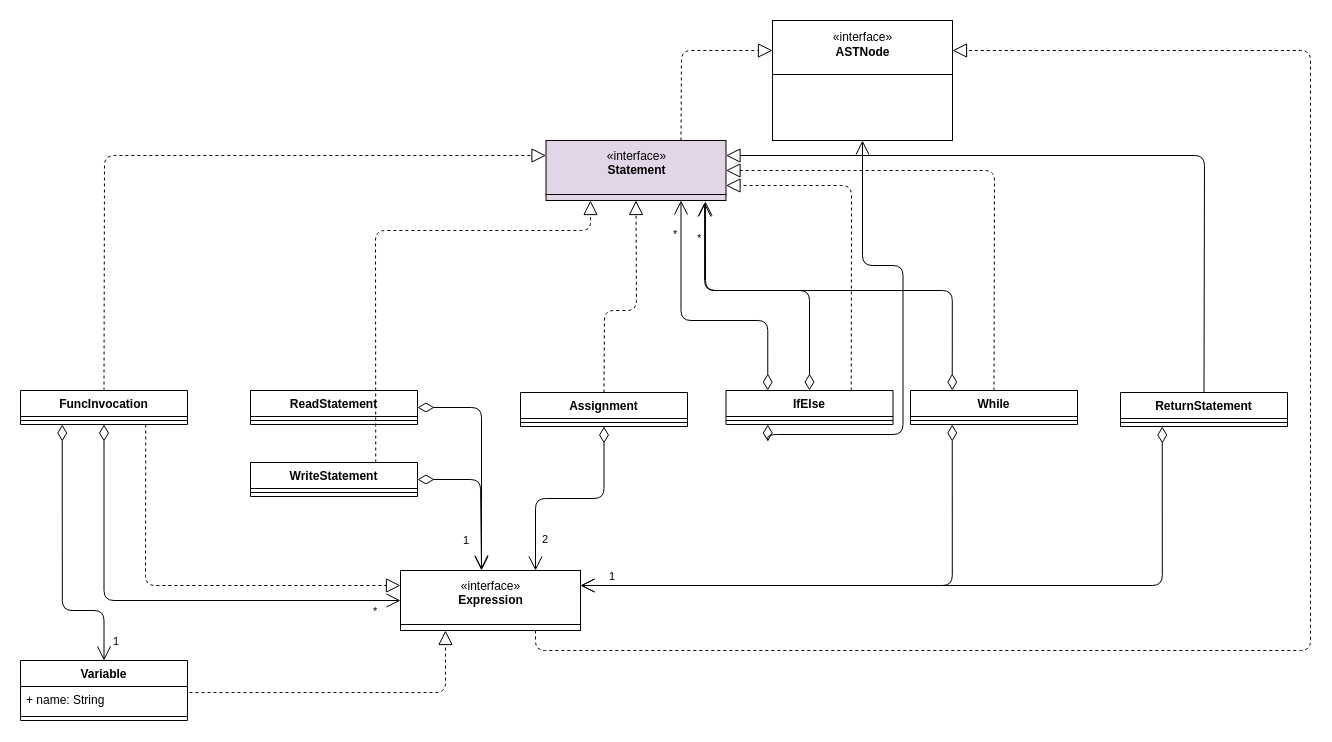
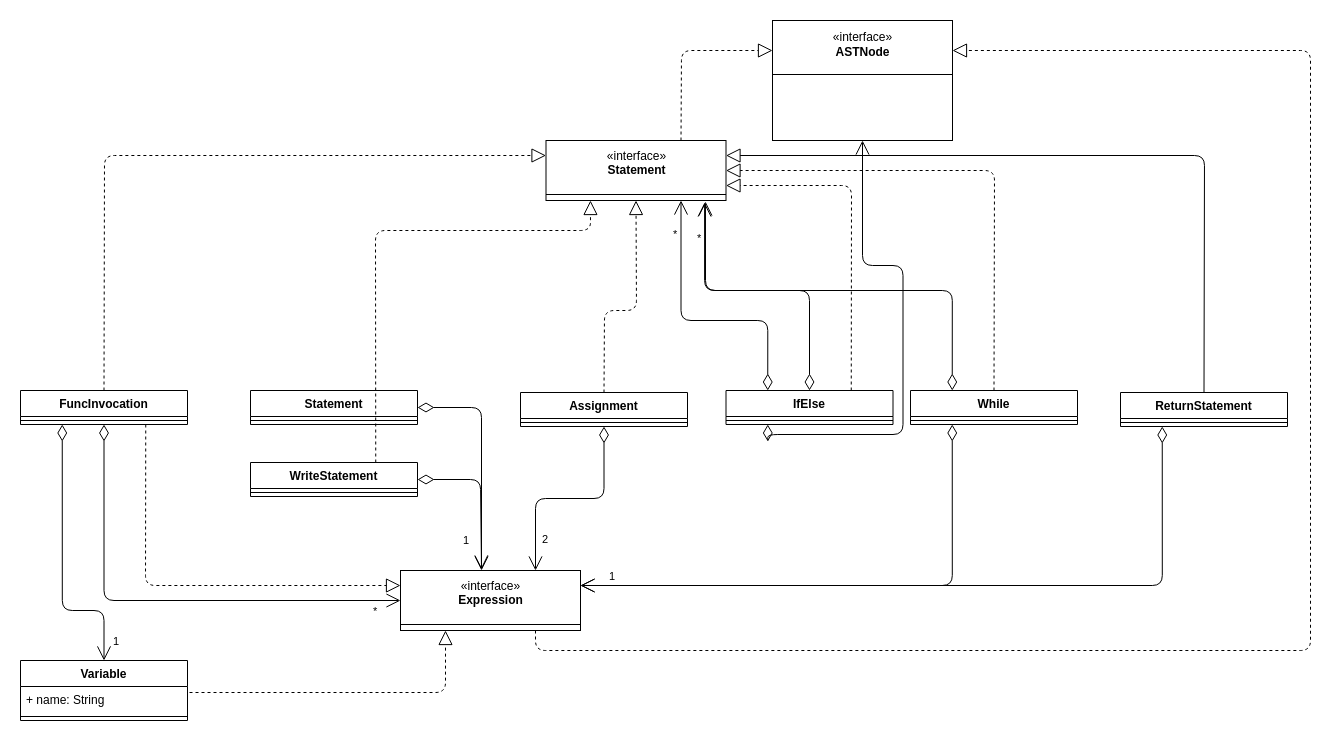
  <mxCell id="0" />
  <mxCell id="1" parent="0" />
  <mxCell id="2" value="" style="group" parent="1" vertex="1" connectable="0"><mxGeometry x="400" y="570" width="180" height="120" as="geometry" /></mxCell>
  <mxCell id="3" value="«interface»&lt;br&gt;&lt;b&gt;Expression&lt;br&gt;&lt;br&gt;&lt;/b&gt;" style="html=1;" parent="2" vertex="1"><mxGeometry width="180" height="60" as="geometry" /></mxCell>
  <mxCell id="4" value="" style="line;strokeWidth=1;fillColor=none;align=left;verticalAlign=middle;spacingTop=-1;spacingLeft=3;spacingRight=3;rotatable=0;labelPosition=right;points=[];portConstraint=eastwest;" parent="2" vertex="1"><mxGeometry y="50" width="180" height="8" as="geometry" /></mxCell>
  <mxCell id="5" value="Assignment" style="swimlane;fontStyle=1;align=center;verticalAlign=top;childLayout=stackLayout;horizontal=1;startSize=26;horizontalStack=0;resizeParent=1;resizeParentMax=0;resizeLast=0;collapsible=1;marginBottom=0;" parent="1" vertex="1"><mxGeometry x="520" y="392" width="167" height="34" as="geometry" /></mxCell>
  <mxCell id="6" value="" style="line;strokeWidth=1;fillColor=none;align=left;verticalAlign=middle;spacingTop=-1;spacingLeft=3;spacingRight=3;rotatable=0;labelPosition=right;points=[];portConstraint=eastwest;" parent="5" vertex="1"><mxGeometry y="26" width="167" height="8" as="geometry" /></mxCell>
  <mxCell id="7" value="" style="group" parent="1" vertex="1" connectable="0"><mxGeometry x="545.5" y="140" width="180" height="120" as="geometry" /></mxCell>
- <mxCell id="8" value="«interface»&lt;br&gt;&lt;b&gt;Statement&lt;br&gt;&lt;br&gt;&lt;/b&gt;" style="html=1;fillColor=#e1d5e7;" parent="7" vertex="1"><mxGeometry width="180" height="60" as="geometry" /></mxCell>
+ <mxCell id="8" value="«interface»&lt;br&gt;&lt;b&gt;Statement&lt;br&gt;&lt;br&gt;&lt;/b&gt;" style="html=1;" parent="7" vertex="1"><mxGeometry width="180" height="60" as="geometry" /></mxCell>
  <mxCell id="9" value="" style="line;strokeWidth=1;fillColor=none;align=left;verticalAlign=middle;spacingTop=-1;spacingLeft=3;spacingRight=3;rotatable=0;labelPosition=right;points=[];portConstraint=eastwest;" parent="7" vertex="1"><mxGeometry y="50" width="180" height="8" as="geometry" /></mxCell>
  <mxCell id="10" value="" style="endArrow=block;dashed=1;endFill=0;endSize=12;html=1;entryX=0.5;entryY=1;entryDx=0;entryDy=0;exitX=0.5;exitY=0;exitDx=0;exitDy=0;" parent="1" source="5" target="8" edge="1"><mxGeometry width="160" relative="1" as="geometry"><mxPoint x="472" y="250" as="sourcePoint" /><mxPoint x="632" y="250" as="targetPoint" /><Array as="points"><mxPoint x="604" y="310" /><mxPoint x="636" y="310" /></Array></mxGeometry></mxCell>
  <mxCell id="11" value="2" style="endArrow=open;html=1;endSize=12;startArrow=diamondThin;startSize=14;startFill=0;edgeStyle=orthogonalEdgeStyle;align=left;verticalAlign=bottom;entryX=0.75;entryY=0;entryDx=0;entryDy=0;exitX=0.5;exitY=1;exitDx=0;exitDy=0;" parent="1" source="5" target="3" edge="1"><mxGeometry x="0.788" y="5" relative="1" as="geometry"><mxPoint x="602.999" y="451.012" as="sourcePoint" /><mxPoint x="552" y="410" as="targetPoint" /><mxPoint as="offset" /></mxGeometry></mxCell>
  <mxCell id="12" value="" style="group" parent="1" vertex="1" connectable="0"><mxGeometry x="772" y="20" width="180" height="120" as="geometry" /></mxCell>
  <mxCell id="13" value="+ method(type): type" style="text;strokeColor=none;fillColor=none;align=left;verticalAlign=top;spacingLeft=4;spacingRight=4;overflow=hidden;rotatable=0;points=[[0,0.5],[1,0.5]];portConstraint=eastwest;" parent="12" vertex="1"><mxGeometry y="60" width="180" height="50" as="geometry" /></mxCell>
  <mxCell id="14" value="«interface»&lt;br&gt;&lt;div&gt;&lt;b&gt;ASTNode&lt;/b&gt;&lt;/div&gt;&lt;div&gt;&lt;b&gt;&lt;br&gt;&lt;/b&gt;&lt;/div&gt;&lt;b&gt;&lt;br&gt;&lt;br&gt;&lt;br&gt;&lt;br&gt;&lt;/b&gt;" style="html=1;" parent="12" vertex="1"><mxGeometry width="180" height="120" as="geometry" /></mxCell>
  <mxCell id="15" value="" style="line;strokeWidth=1;fillColor=none;align=left;verticalAlign=middle;spacingTop=-1;spacingLeft=3;spacingRight=3;rotatable=0;labelPosition=right;points=[];portConstraint=eastwest;" parent="12" vertex="1"><mxGeometry y="50" width="180" height="8" as="geometry" /></mxCell>
  <mxCell id="16" value="" style="endArrow=block;dashed=1;endFill=0;endSize=12;html=1;entryX=0;entryY=0.25;entryDx=0;entryDy=0;exitX=0.75;exitY=0;exitDx=0;exitDy=0;" parent="1" source="8" target="14" edge="1"><mxGeometry width="160" relative="1" as="geometry"><mxPoint x="576" y="79.5" as="sourcePoint" /><mxPoint x="736" y="79.5" as="targetPoint" /><Array as="points"><mxPoint x="681" y="50" /></Array></mxGeometry></mxCell>
- <mxCell id="17" value="ReadStatement" style="swimlane;fontStyle=1;align=center;verticalAlign=top;childLayout=stackLayout;horizontal=1;startSize=26;horizontalStack=0;resizeParent=1;resizeParentMax=0;resizeLast=0;collapsible=1;marginBottom=0;" parent="1" vertex="1"><mxGeometry x="250" y="390" width="167" height="34" as="geometry" /></mxCell>
+ <mxCell id="17" value="Statement" style="swimlane;fontStyle=1;align=center;verticalAlign=top;childLayout=stackLayout;horizontal=1;startSize=26;horizontalStack=0;resizeParent=1;resizeParentMax=0;resizeLast=0;collapsible=1;marginBottom=0;" parent="1" vertex="1"><mxGeometry x="250" y="390" width="167" height="34" as="geometry" /></mxCell>
  <mxCell id="18" value="" style="line;strokeWidth=1;fillColor=none;align=left;verticalAlign=middle;spacingTop=-1;spacingLeft=3;spacingRight=3;rotatable=0;labelPosition=right;points=[];portConstraint=eastwest;" parent="17" vertex="1"><mxGeometry y="26" width="167" height="8" as="geometry" /></mxCell>
  <mxCell id="19" value="WriteStatement" style="swimlane;fontStyle=1;align=center;verticalAlign=top;childLayout=stackLayout;horizontal=1;startSize=26;horizontalStack=0;resizeParent=1;resizeParentMax=0;resizeLast=0;collapsible=1;marginBottom=0;" parent="1" vertex="1"><mxGeometry x="250" y="462" width="167" height="34" as="geometry" /></mxCell>
  <mxCell id="20" value="" style="line;strokeWidth=1;fillColor=none;align=left;verticalAlign=middle;spacingTop=-1;spacingLeft=3;spacingRight=3;rotatable=0;labelPosition=right;points=[];portConstraint=eastwest;" parent="19" vertex="1"><mxGeometry y="26" width="167" height="8" as="geometry" /></mxCell>
  <mxCell id="21" value="" style="endArrow=block;dashed=1;endFill=0;endSize=12;html=1;entryX=0.247;entryY=1;entryDx=0;entryDy=0;exitX=0.75;exitY=0;exitDx=0;exitDy=0;entryPerimeter=0;" parent="1" source="19" target="8" edge="1"><mxGeometry width="160" relative="1" as="geometry"><mxPoint x="645.5" y="420" as="sourcePoint" /><mxPoint x="645.5" y="210" as="targetPoint" /><Array as="points"><mxPoint x="375" y="230" /><mxPoint x="590" y="230" /></Array></mxGeometry></mxCell>
  <mxCell id="22" value="" style="endArrow=open;html=1;endSize=12;startArrow=diamondThin;startSize=14;startFill=0;edgeStyle=orthogonalEdgeStyle;align=left;verticalAlign=bottom;entryX=0.45;entryY=0;entryDx=0;entryDy=0;exitX=1;exitY=0.5;exitDx=0;exitDy=0;entryPerimeter=0;" parent="1" source="17" target="3" edge="1"><mxGeometry x="0.858" y="5" relative="1" as="geometry"><mxPoint x="686.999" y="495.012" as="sourcePoint" /><mxPoint x="590" y="610" as="targetPoint" /><mxPoint as="offset" /><Array as="points"><mxPoint x="481" y="407" /></Array></mxGeometry></mxCell>
  <mxCell id="23" value="1" style="endArrow=open;html=1;endSize=12;startArrow=diamondThin;startSize=14;startFill=0;edgeStyle=orthogonalEdgeStyle;align=left;verticalAlign=bottom;entryX=0.45;entryY=-0.017;entryDx=0;entryDy=0;exitX=1;exitY=0.5;exitDx=0;exitDy=0;entryPerimeter=0;" parent="1" source="19" target="3" edge="1"><mxGeometry x="0.74" y="-20" relative="1" as="geometry"><mxPoint x="427" y="417" as="sourcePoint" /><mxPoint x="545" y="580" as="targetPoint" /><mxPoint as="offset" /><Array as="points"><mxPoint x="480" y="479" /></Array></mxGeometry></mxCell>
  <mxCell id="24" value="IfElse" style="swimlane;fontStyle=1;align=center;verticalAlign=top;childLayout=stackLayout;horizontal=1;startSize=26;horizontalStack=0;resizeParent=1;resizeParentMax=0;resizeLast=0;collapsible=1;marginBottom=0;" parent="1" vertex="1"><mxGeometry x="725.5" y="390" width="167" height="34" as="geometry" /></mxCell>
  <mxCell id="25" value="" style="line;strokeWidth=1;fillColor=none;align=left;verticalAlign=middle;spacingTop=-1;spacingLeft=3;spacingRight=3;rotatable=0;labelPosition=right;points=[];portConstraint=eastwest;" parent="24" vertex="1"><mxGeometry y="26" width="167" height="8" as="geometry" /></mxCell>
  <mxCell id="26" value="" style="endArrow=open;html=1;endSize=12;startArrow=diamondThin;startSize=14;startFill=0;edgeStyle=orthogonalEdgeStyle;align=left;verticalAlign=bottom;exitX=0.25;exitY=1;exitDx=0;exitDy=0;" parent="1" source="24" target="14" edge="1"><mxGeometry x="0.898" relative="1" as="geometry"><mxPoint x="638.499" y="485.012" as="sourcePoint" /><mxPoint x="545" y="580" as="targetPoint" /><mxPoint as="offset" /></mxGeometry></mxCell>
  <mxCell id="27" value="*" style="endArrow=open;html=1;endSize=12;startArrow=diamondThin;startSize=14;startFill=0;edgeStyle=orthogonalEdgeStyle;align=left;verticalAlign=bottom;entryX=0.886;entryY=1.017;entryDx=0;entryDy=0;exitX=0.5;exitY=0;exitDx=0;exitDy=0;entryPerimeter=0;" parent="1" source="24" target="8" edge="1"><mxGeometry x="0.689" y="11" relative="1" as="geometry"><mxPoint x="821.75" y="434" as="sourcePoint" /><mxPoint x="590" y="595" as="targetPoint" /><mxPoint x="1" as="offset" /><Array as="points"><mxPoint x="809" y="290" /><mxPoint x="705" y="290" /></Array></mxGeometry></mxCell>
  <mxCell id="28" value="" style="endArrow=block;dashed=1;endFill=0;endSize=12;html=1;exitX=0.75;exitY=0;exitDx=0;exitDy=0;entryX=1;entryY=0.75;entryDx=0;entryDy=0;" parent="1" source="24" target="8" edge="1"><mxGeometry width="160" relative="1" as="geometry"><mxPoint x="639" y="400" as="sourcePoint" /><mxPoint x="750" y="230" as="targetPoint" /><Array as="points"><mxPoint x="851" y="185" /></Array></mxGeometry></mxCell>
  <mxCell id="29" value="While" style="swimlane;fontStyle=1;align=center;verticalAlign=top;childLayout=stackLayout;horizontal=1;startSize=26;horizontalStack=0;resizeParent=1;resizeParentMax=0;resizeLast=0;collapsible=1;marginBottom=0;" parent="1" vertex="1"><mxGeometry x="910" y="390" width="167" height="34" as="geometry" /></mxCell>
  <mxCell id="30" value="" style="line;strokeWidth=1;fillColor=none;align=left;verticalAlign=middle;spacingTop=-1;spacingLeft=3;spacingRight=3;rotatable=0;labelPosition=right;points=[];portConstraint=eastwest;" parent="29" vertex="1"><mxGeometry y="26" width="167" height="8" as="geometry" /></mxCell>
  <mxCell id="31" value="1" style="endArrow=open;html=1;endSize=12;startArrow=diamondThin;startSize=14;startFill=0;edgeStyle=orthogonalEdgeStyle;align=left;verticalAlign=bottom;entryX=1;entryY=0.25;entryDx=0;entryDy=0;exitX=0.25;exitY=1;exitDx=0;exitDy=0;" parent="1" source="29" target="3" edge="1"><mxGeometry x="0.898" relative="1" as="geometry"><mxPoint x="821.75" y="434" as="sourcePoint" /><mxPoint x="590" y="595" as="targetPoint" /><mxPoint as="offset" /></mxGeometry></mxCell>
  <mxCell id="32" value="" style="endArrow=block;dashed=1;endFill=0;endSize=12;html=1;entryX=1;entryY=0.5;entryDx=0;entryDy=0;exitX=0.5;exitY=0;exitDx=0;exitDy=0;" parent="1" source="29" target="8" edge="1"><mxGeometry width="160" relative="1" as="geometry"><mxPoint x="905.25" y="400" as="sourcePoint" /><mxPoint x="716.06" y="211.02" as="targetPoint" /><Array as="points"><mxPoint x="994" y="170" /></Array></mxGeometry></mxCell>
  <mxCell id="33" value="" style="endArrow=open;html=1;endSize=12;startArrow=diamondThin;startSize=14;startFill=0;edgeStyle=orthogonalEdgeStyle;align=left;verticalAlign=bottom;exitX=0.25;exitY=0;exitDx=0;exitDy=0;entryX=0.881;entryY=1.033;entryDx=0;entryDy=0;entryPerimeter=0;" parent="1" source="29" edge="1" target="8"><mxGeometry x="0.85" y="-10" relative="1" as="geometry"><mxPoint x="821.75" y="400" as="sourcePoint" /><mxPoint x="680" y="200" as="targetPoint" /><mxPoint as="offset" /><Array as="points"><mxPoint x="952" y="290" /><mxPoint x="704" y="290" /></Array></mxGeometry></mxCell>
  <mxCell id="34" value="ReturnStatement" style="swimlane;fontStyle=1;align=center;verticalAlign=top;childLayout=stackLayout;horizontal=1;startSize=26;horizontalStack=0;resizeParent=1;resizeParentMax=0;resizeLast=0;collapsible=1;marginBottom=0;" parent="1" vertex="1"><mxGeometry x="1120" y="392" width="167" height="34" as="geometry" /></mxCell>
  <mxCell id="35" value="" style="line;strokeWidth=1;fillColor=none;align=left;verticalAlign=middle;spacingTop=-1;spacingLeft=3;spacingRight=3;rotatable=0;labelPosition=right;points=[];portConstraint=eastwest;" parent="34" vertex="1"><mxGeometry y="26" width="167" height="8" as="geometry" /></mxCell>
  <mxCell id="36" value="" style="endArrow=open;html=1;endSize=12;startArrow=diamondThin;startSize=14;startFill=0;edgeStyle=orthogonalEdgeStyle;align=left;verticalAlign=bottom;entryX=1;entryY=0.25;entryDx=0;entryDy=0;exitX=0.25;exitY=1;exitDx=0;exitDy=0;" parent="1" source="34" target="3" edge="1"><mxGeometry x="0.898" relative="1" as="geometry"><mxPoint x="987.25" y="434" as="sourcePoint" /><mxPoint x="590" y="595" as="targetPoint" /><mxPoint as="offset" /><Array as="points"><mxPoint x="1162" y="585" /></Array></mxGeometry></mxCell>
  <mxCell id="37" value="" style="endArrow=block;dashed=0;endFill=0;endSize=12;html=1;exitX=0.5;exitY=0;exitDx=0;exitDy=0;entryX=1;entryY=0.25;entryDx=0;entryDy=0;" parent="1" source="34" target="8" edge="1"><mxGeometry width="160" relative="1" as="geometry"><mxPoint x="1029" y="400" as="sourcePoint" /><mxPoint x="730" y="170" as="targetPoint" /><Array as="points"><mxPoint x="1204" y="155" /></Array></mxGeometry></mxCell>
  <mxCell id="38" value="FuncInvocation" style="swimlane;fontStyle=1;align=center;verticalAlign=top;childLayout=stackLayout;horizontal=1;startSize=26;horizontalStack=0;resizeParent=1;resizeParentMax=0;resizeLast=0;collapsible=1;marginBottom=0;" parent="1" vertex="1"><mxGeometry x="20" y="390" width="167" height="34" as="geometry" /></mxCell>
  <mxCell id="39" value="" style="line;strokeWidth=1;fillColor=none;align=left;verticalAlign=middle;spacingTop=-1;spacingLeft=3;spacingRight=3;rotatable=0;labelPosition=right;points=[];portConstraint=eastwest;" parent="38" vertex="1"><mxGeometry y="26" width="167" height="8" as="geometry" /></mxCell>
  <mxCell id="40" value="*" style="endArrow=open;html=1;endSize=12;startArrow=diamondThin;startSize=14;startFill=0;edgeStyle=orthogonalEdgeStyle;align=left;verticalAlign=bottom;entryX=0;entryY=0.5;entryDx=0;entryDy=0;exitX=0.5;exitY=1;exitDx=0;exitDy=0;" parent="1" source="38" target="3" edge="1"><mxGeometry x="0.873" y="-20" relative="1" as="geometry"><mxPoint x="301.75" y="400" as="sourcePoint" /><mxPoint x="555.5" y="180" as="targetPoint" /><mxPoint x="1" as="offset" /><Array as="points"><mxPoint x="104" y="600" /></Array></mxGeometry></mxCell>
  <mxCell id="41" value="" style="endArrow=block;dashed=1;endFill=0;endSize=12;html=1;exitX=0.5;exitY=0;exitDx=0;exitDy=0;entryX=0;entryY=0.25;entryDx=0;entryDy=0;" parent="1" source="38" target="8" edge="1"><mxGeometry width="160" relative="1" as="geometry"><mxPoint x="343.5" y="400" as="sourcePoint" /><mxPoint x="580" y="200" as="targetPoint" /><Array as="points"><mxPoint x="104" y="155" /></Array></mxGeometry></mxCell>
  <mxCell id="42" value="" style="endArrow=block;dashed=1;endFill=0;endSize=12;html=1;entryX=1;entryY=0.25;entryDx=0;entryDy=0;exitX=0.75;exitY=1;exitDx=0;exitDy=0;" parent="1" source="3" target="14" edge="1"><mxGeometry width="160" relative="1" as="geometry"><mxPoint x="690.5" y="150" as="sourcePoint" /><mxPoint x="782" y="60" as="targetPoint" /><Array as="points"><mxPoint x="535" y="650" /><mxPoint x="1310" y="650" /><mxPoint x="1310" y="50" /></Array></mxGeometry></mxCell>
  <mxCell id="43" value="" style="endArrow=block;dashed=1;endFill=0;endSize=12;html=1;exitX=0.75;exitY=1;exitDx=0;exitDy=0;entryX=0;entryY=0.25;entryDx=0;entryDy=0;" parent="1" source="38" target="3" edge="1"><mxGeometry width="160" relative="1" as="geometry"><mxPoint x="113.5" y="400" as="sourcePoint" /><mxPoint x="590" y="210" as="targetPoint" /><Array as="points"><mxPoint x="145" y="585" /></Array></mxGeometry></mxCell>
  <mxCell id="44" value="Variable" style="swimlane;fontStyle=1;align=center;verticalAlign=top;childLayout=stackLayout;horizontal=1;startSize=26;horizontalStack=0;resizeParent=1;resizeParentMax=0;resizeLast=0;collapsible=1;marginBottom=0;" parent="1" vertex="1"><mxGeometry x="20" y="660" width="167" height="60" as="geometry" /></mxCell>
  <mxCell id="45" value="+ name: String" style="text;strokeColor=none;fillColor=none;align=left;verticalAlign=top;spacingLeft=4;spacingRight=4;overflow=hidden;rotatable=0;points=[[0,0.5],[1,0.5]];portConstraint=eastwest;" parent="44" vertex="1"><mxGeometry y="26" width="167" height="26" as="geometry" /></mxCell>
  <mxCell id="46" value="" style="line;strokeWidth=1;fillColor=none;align=left;verticalAlign=middle;spacingTop=-1;spacingLeft=3;spacingRight=3;rotatable=0;labelPosition=right;points=[];portConstraint=eastwest;" parent="44" vertex="1"><mxGeometry y="52" width="167" height="8" as="geometry" /></mxCell>
  <mxCell id="47" value="1" style="endArrow=open;html=1;endSize=12;startArrow=diamondThin;startSize=14;startFill=0;edgeStyle=orthogonalEdgeStyle;align=left;verticalAlign=bottom;entryX=0.5;entryY=0;entryDx=0;entryDy=0;exitX=0.25;exitY=1;exitDx=0;exitDy=0;" parent="1" edge="1"><mxGeometry x="0.928" y="7" relative="1" as="geometry"><mxPoint x="61.75" y="424" as="sourcePoint" /><mxPoint x="103.5" y="660" as="targetPoint" /><mxPoint as="offset" /><Array as="points"><mxPoint x="62" y="610" /><mxPoint x="104" y="610" /></Array></mxGeometry></mxCell>
  <mxCell id="48" value="" style="endArrow=block;dashed=1;endFill=0;endSize=12;html=1;exitX=1.012;exitY=0.231;exitDx=0;exitDy=0;exitPerimeter=0;entryX=0.25;entryY=1;entryDx=0;entryDy=0;" parent="1" source="45" target="3" edge="1"><mxGeometry width="160" relative="1" as="geometry"><mxPoint x="155.25" y="434" as="sourcePoint" /><mxPoint x="440" y="640" as="targetPoint" /><Array as="points"><mxPoint x="445" y="692" /></Array></mxGeometry></mxCell>
  <mxCell id="49" value="*" style="endArrow=open;html=1;endSize=12;startArrow=diamondThin;startSize=14;startFill=0;edgeStyle=orthogonalEdgeStyle;align=left;verticalAlign=bottom;entryX=0.75;entryY=1;entryDx=0;entryDy=0;exitX=0.25;exitY=0;exitDx=0;exitDy=0;" edge="1" parent="1" source="24" target="8"><mxGeometry x="0.689" y="11" relative="1" as="geometry"><mxPoint x="777.25" y="400" as="sourcePoint" /><mxPoint x="714.98" y="211.02" as="targetPoint" /><mxPoint x="1" as="offset" /><Array as="points"><mxPoint x="767" y="320" /><mxPoint x="681" y="320" /></Array></mxGeometry></mxCell>
